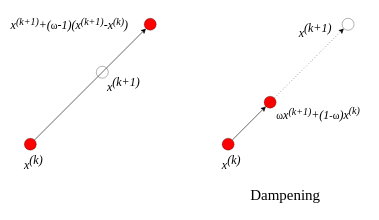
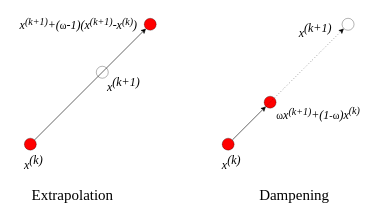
  <mxCell id="0" />
  <mxCell id="1" parent="0" />
  <mxCell id="2" value="" style="ellipse;whiteSpace=wrap;html=1;fillColor=#FF0000;strokeColor=default;strokeWidth=0.5;" vertex="1" parent="1"><mxGeometry x="240" y="30" width="20" height="20" as="geometry" /></mxCell>
  <mxCell id="3" value="x&lt;sup style=&quot;font-size: 20px;&quot;&gt;(k)&lt;/sup&gt;" style="text;html=1;align=center;verticalAlign=middle;resizable=0;points=[];autosize=1;strokeColor=none;fillColor=none;fontSize=20;fontStyle=2;fontFamily=Georgia;" vertex="1" parent="1"><mxGeometry x="30" y="250" width="50" height="40" as="geometry" /></mxCell>
  <mxCell id="4" value="x&lt;sup style=&quot;font-size: 20px&quot;&gt;(k+1)&lt;/sup&gt;" style="text;html=1;align=center;verticalAlign=middle;resizable=0;points=[];autosize=1;strokeColor=none;fillColor=none;fontSize=20;fontStyle=2;fontFamily=Georgia;" vertex="1" parent="1"><mxGeometry x="170" y="120" width="70" height="40" as="geometry" /></mxCell>
  <mxCell id="5" value="" style="ellipse;whiteSpace=wrap;html=1;fillColor=#FFFFFF;strokeColor=default;strokeWidth=0.5;" vertex="1" parent="1"><mxGeometry x="160" y="110" width="20" height="20" as="geometry" /></mxCell>
  <mxCell id="6" value="" style="ellipse;whiteSpace=wrap;html=1;fillColor=#FF0000;strokeColor=default;strokeWidth=0.5;" vertex="1" parent="1"><mxGeometry x="40" y="230" width="20" height="20" as="geometry" /></mxCell>
  <mxCell id="7" value="" style="endArrow=classic;html=1;rounded=0;fontSize=20;exitX=1;exitY=0;exitDx=0;exitDy=0;entryX=0;entryY=1;entryDx=0;entryDy=0;" edge="1" parent="1" source="6" target="2"><mxGeometry width="50" height="50" relative="1" as="geometry"><mxPoint x="60" y="230" as="sourcePoint" /><mxPoint x="110" y="180" as="targetPoint" /></mxGeometry></mxCell>
  <mxCell id="8" value="" style="ellipse;whiteSpace=wrap;html=1;fillColor=#FFFFFF;strokeColor=default;strokeWidth=0.5;" vertex="1" parent="1"><mxGeometry x="570" y="30" width="20" height="20" as="geometry" /></mxCell>
  <mxCell id="9" value="x&lt;sup style=&quot;font-size: 20px;&quot;&gt;(k)&lt;/sup&gt;" style="text;html=1;align=center;verticalAlign=middle;resizable=0;points=[];autosize=1;strokeColor=none;fillColor=none;fontSize=20;fontStyle=2;fontFamily=Georgia;" vertex="1" parent="1"><mxGeometry x="360" y="250" width="50" height="40" as="geometry" /></mxCell>
  <mxCell id="10" value="x&lt;sup style=&quot;font-size: 20px&quot;&gt;(k+1)&lt;/sup&gt;" style="text;html=1;align=center;verticalAlign=middle;resizable=0;points=[];autosize=1;strokeColor=none;fillColor=none;fontSize=20;fontStyle=2;fontFamily=Georgia;" vertex="1" parent="1"><mxGeometry x="490" y="30" width="70" height="40" as="geometry" /></mxCell>
  <mxCell id="11" value="&lt;span style=&quot;font-size: 17px ; font-style: normal ; background-color: rgb(255 , 255 , 255)&quot;&gt;ω&lt;/span&gt;x&lt;span style=&quot;font-size: 20px&quot;&gt;&lt;sup&gt;(k+1)&lt;/sup&gt;+(1&lt;/span&gt;&lt;span style=&quot;font-size: 17px ; font-style: normal ; background-color: rgb(255 , 255 , 255)&quot;&gt;-&lt;/span&gt;&lt;span style=&quot;font-size: 17px ; font-style: normal ; background-color: rgb(255 , 255 , 255)&quot;&gt;ω&lt;/span&gt;&lt;span style=&quot;font-size: 20px&quot;&gt;)&lt;/span&gt;x&lt;sup&gt;(k)&lt;/sup&gt;" style="text;html=1;align=center;verticalAlign=middle;resizable=0;points=[];autosize=1;strokeColor=none;fillColor=none;fontSize=20;fontStyle=2;fontFamily=Georgia;" vertex="1" parent="1"><mxGeometry x="450" y="170" width="160" height="40" as="geometry" /></mxCell>
  <mxCell id="12" value="" style="ellipse;whiteSpace=wrap;html=1;fillColor=#FF0000;strokeColor=default;strokeWidth=0.5;" vertex="1" parent="1"><mxGeometry x="440" y="160" width="20" height="20" as="geometry" /></mxCell>
  <mxCell id="13" value="" style="ellipse;whiteSpace=wrap;html=1;fillColor=#FF0000;strokeColor=default;strokeWidth=0.5;" vertex="1" parent="1"><mxGeometry x="370" y="230" width="20" height="20" as="geometry" /></mxCell>
  <mxCell id="14" value="" style="endArrow=classic;html=1;rounded=0;fontSize=20;exitX=0;exitY=1;exitDx=0;exitDy=0;entryX=0;entryY=1;entryDx=0;entryDy=0;dashed=1;dashPattern=1 4;" edge="1" parent="1" source="12" target="8"><mxGeometry width="50" height="50" relative="1" as="geometry"><mxPoint x="390" y="230" as="sourcePoint" /><mxPoint x="440" y="180" as="targetPoint" /></mxGeometry></mxCell>
- <mxCell id="15" value="x&lt;span style=&quot;font-size: 20px&quot;&gt;&lt;sup&gt;(k+1)&lt;/sup&gt;+(&lt;/span&gt;&lt;span style=&quot;border: 0px ; margin: 0px ; padding: 0px ; font-family: , , &amp;#34;blinkmacsystemfont&amp;#34; , &amp;#34;segoe ui&amp;#34; , &amp;#34;helvetica&amp;#34; , &amp;#34;arial&amp;#34; , sans-serif , &amp;#34;apple color emoji&amp;#34; , &amp;#34;segoe ui emoji&amp;#34; , &amp;#34;segoe ui symbol&amp;#34; ; font-size: 17px ; font-style: normal ; background-color: rgb(255 , 255 , 255)&quot;&gt;&lt;span style=&quot;border: 0px ; margin: 0px ; padding: 0px&quot;&gt;ω&lt;/span&gt;&lt;/span&gt;&lt;span style=&quot;font-size: 20px&quot;&gt;-1)(&lt;/span&gt;x&lt;sup&gt;(k+1)&lt;/sup&gt;-x&lt;sup&gt;(k)&lt;/sup&gt;)" style="text;html=1;align=center;verticalAlign=middle;resizable=0;points=[];autosize=1;strokeColor=none;fillColor=none;fontSize=20;fontStyle=2;fontFamily=Georgia;" vertex="1" parent="1"><mxGeometry x="5" y="20" width="220" height="40" as="geometry" /></mxCell>
+ <mxCell id="15" value="x&lt;span style=&quot;font-size: 20px&quot;&gt;&lt;sup&gt;(k+1)&lt;/sup&gt;+(&lt;/span&gt;&lt;span style=&quot;border: 0px ; margin: 0px ; padding: 0px ; font-family: , , &amp;#34;blinkmacsystemfont&amp;#34; , &amp;#34;segoe ui&amp;#34; , &amp;#34;helvetica&amp;#34; , &amp;#34;arial&amp;#34; , sans-serif , &amp;#34;apple color emoji&amp;#34; , &amp;#34;segoe ui emoji&amp;#34; , &amp;#34;segoe ui symbol&amp;#34; ; font-size: 17px ; font-style: normal ; background-color: rgb(255 , 255 , 255)&quot;&gt;&lt;span style=&quot;border: 0px ; margin: 0px ; padding: 0px&quot;&gt;ω&lt;/span&gt;&lt;/span&gt;&lt;span style=&quot;font-size: 20px&quot;&gt;-1)(&lt;/span&gt;x&lt;sup&gt;(k+1)&lt;/sup&gt;-x&lt;sup&gt;(k)&lt;/sup&gt;)" style="text;html=1;align=center;verticalAlign=middle;resizable=0;points=[];autosize=1;strokeColor=none;fillColor=none;fontSize=20;fontStyle=2;fontFamily=Georgia;" vertex="1" parent="1"><mxGeometry x="20" y="20" width="220" height="40" as="geometry" /></mxCell>
  <mxCell id="16" value="" style="endArrow=classic;html=1;rounded=0;fontFamily=Georgia;fontSize=20;fontColor=#000000;exitX=1;exitY=0;exitDx=0;exitDy=0;entryX=0;entryY=1;entryDx=0;entryDy=0;" edge="1" parent="1" source="13" target="12"><mxGeometry width="50" height="50" relative="1" as="geometry"><mxPoint x="210" y="240" as="sourcePoint" /><mxPoint x="260" y="190" as="targetPoint" /></mxGeometry></mxCell>
- <mxCell id="17" value="&lt;span style=&quot;font-size: 25px; font-style: normal; background-color: rgb(255, 255, 255);&quot;&gt;Dampening&lt;/span&gt;" style="text;html=1;align=center;verticalAlign=middle;resizable=0;points=[];autosize=1;strokeColor=none;fillColor=none;fontSize=25;fontStyle=2;fontFamily=Georgia;" vertex="1" parent="1"><mxGeometry x="405" y="305" width="140" height="40" as="geometry" /></mxCell>
+ <mxCell id="17" value="&lt;span style=&quot;font-size: 25px; font-style: normal; background-color: rgb(255, 255, 255);&quot;&gt;Dampening&lt;/span&gt;" style="text;html=1;align=center;verticalAlign=middle;resizable=0;points=[];autosize=1;strokeColor=none;fillColor=none;fontSize=25;fontStyle=2;fontFamily=Georgia;" vertex="1" parent="1"><mxGeometry x="420" y="305" width="140" height="40" as="geometry" /></mxCell>
+ <mxCell id="18" value="&lt;span style=&quot;font-size: 25px; font-style: normal; background-color: rgb(255, 255, 255);&quot;&gt;Extrapolation&lt;/span&gt;" style="text;html=1;align=center;verticalAlign=middle;resizable=0;points=[];autosize=1;strokeColor=none;fillColor=none;fontSize=25;fontStyle=2;fontFamily=Georgia;" vertex="1" parent="1"><mxGeometry x="35" y="305" width="170" height="40" as="geometry" /></mxCell>
